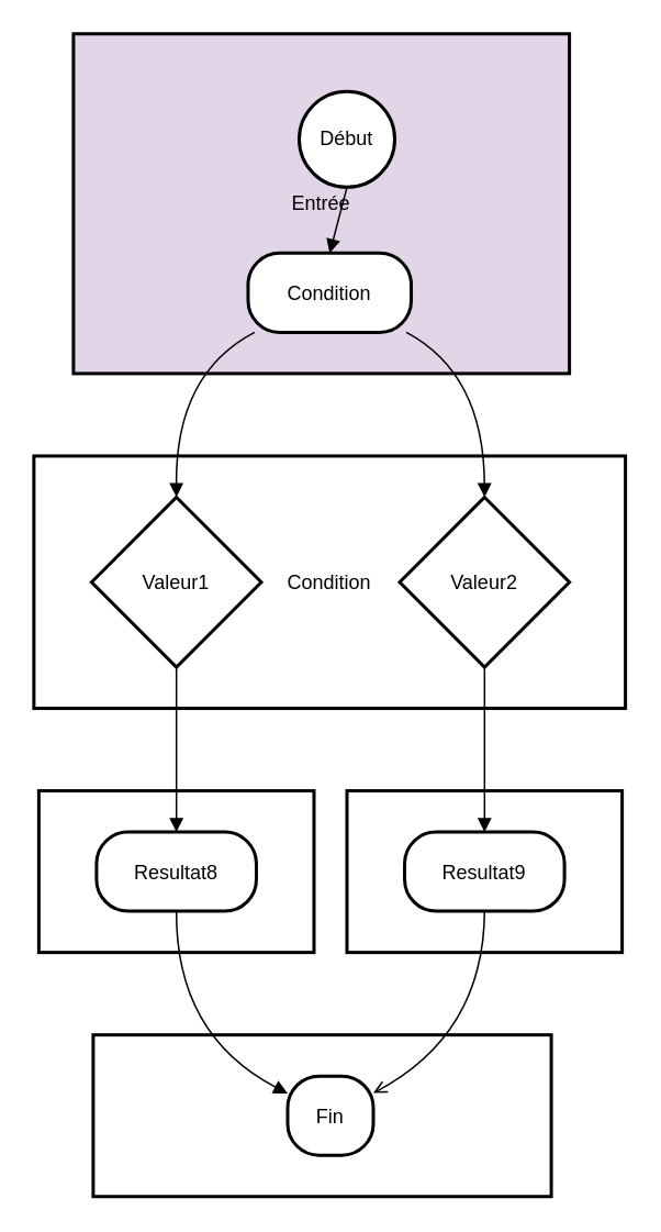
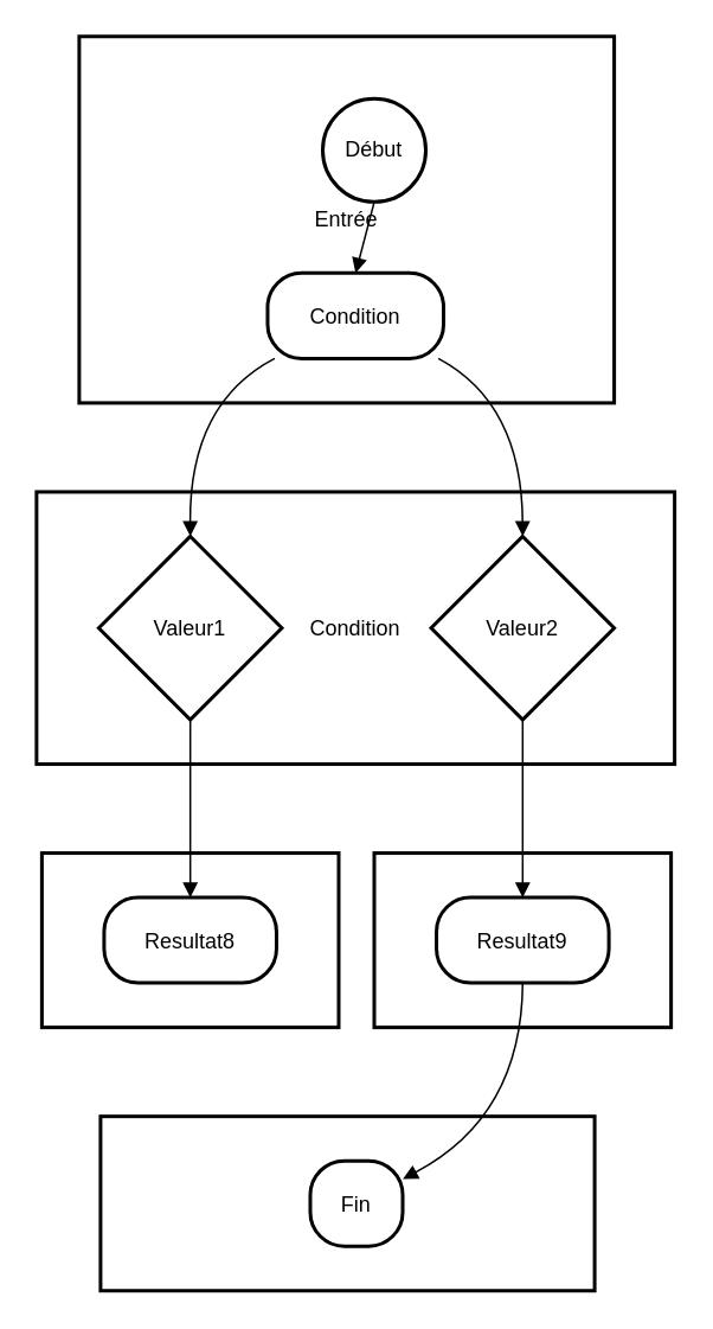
  <mxCell id="0" />
  <mxCell id="1" parent="0" />
  <mxCell id="2" value="Résultat" style="whiteSpace=wrap;strokeWidth=2;" vertex="1" parent="1"><mxGeometry x="56" y="627" width="278" height="98" as="geometry" /></mxCell>
  <mxCell id="3" value="Valeur2" style="whiteSpace=wrap;strokeWidth=2;" vertex="1" parent="1"><mxGeometry x="210" y="479" width="167" height="98" as="geometry" /></mxCell>
  <mxCell id="4" value="Valeur1" style="whiteSpace=wrap;strokeWidth=2;" vertex="1" parent="1"><mxGeometry x="23" y="479" width="167" height="98" as="geometry" /></mxCell>
  <mxCell id="5" value="Condition" style="whiteSpace=wrap;strokeWidth=2;" vertex="1" parent="1"><mxGeometry x="20" y="276" width="359" height="153" as="geometry" /></mxCell>
- <mxCell id="6" value="Entrée" style="whiteSpace=wrap;strokeWidth=2;fillColor=#e1d5e7;" vertex="1" parent="1"><mxGeometry x="44" y="20" width="301" height="206" as="geometry" /></mxCell>
+ <mxCell id="6" value="Entrée" style="whiteSpace=wrap;strokeWidth=2;" vertex="1" parent="1"><mxGeometry x="44" y="20" width="301" height="206" as="geometry" /></mxCell>
  <mxCell id="7" value="Début" style="ellipse;aspect=fixed;strokeWidth=2;whiteSpace=wrap;" vertex="1" parent="1"><mxGeometry x="181" y="55" width="58" height="58" as="geometry" /></mxCell>
  <mxCell id="8" value="Condition" style="rounded=1;arcSize=40;strokeWidth=2" vertex="1" parent="1"><mxGeometry x="150" y="153" width="99" height="48" as="geometry" /></mxCell>
  <mxCell id="9" value="Valeur1" style="rhombus;strokeWidth=2;whiteSpace=wrap;" vertex="1" parent="1"><mxGeometry x="55" y="301" width="103" height="103" as="geometry" /></mxCell>
  <mxCell id="10" value="Valeur2" style="rhombus;strokeWidth=2;whiteSpace=wrap;" vertex="1" parent="1"><mxGeometry x="242" y="301" width="103" height="103" as="geometry" /></mxCell>
  <mxCell id="11" value="Resultat8" style="rounded=1;arcSize=40;strokeWidth=2" vertex="1" parent="1"><mxGeometry x="58" y="504" width="97" height="48" as="geometry" /></mxCell>
  <mxCell id="12" value="Resultat9" style="rounded=1;arcSize=40;strokeWidth=2" vertex="1" parent="1"><mxGeometry x="245" y="504" width="97" height="48" as="geometry" /></mxCell>
  <mxCell id="13" value="Fin" style="rounded=1;arcSize=40;strokeWidth=2" vertex="1" parent="1"><mxGeometry x="174" y="652" width="52" height="48" as="geometry" /></mxCell>
  <mxCell id="14" value="" style="curved=1;startArrow=none;endArrow=block;exitX=0.49;exitY=0.99;entryX=0.5;entryY=-0.01;" edge="1" parent="1" source="7" target="8"><mxGeometry relative="1" as="geometry"><Array as="points" /></mxGeometry></mxCell>
  <mxCell id="15" value="" style="curved=1;startArrow=none;endArrow=block;exitX=0.04;exitY=1;entryX=0.5;entryY=0;" edge="1" parent="1" source="8" target="9"><mxGeometry relative="1" as="geometry"><Array as="points"><mxPoint x="106" y="226" /></Array></mxGeometry></mxCell>
  <mxCell id="16" value="" style="curved=1;startArrow=none;endArrow=block;exitX=0.97;exitY=1;entryX=0.5;entryY=0;" edge="1" parent="1" source="8" target="10"><mxGeometry relative="1" as="geometry"><Array as="points"><mxPoint x="293" y="226" /></Array></mxGeometry></mxCell>
  <mxCell id="17" value="" style="curved=1;startArrow=none;endArrow=block;exitX=0.5;exitY=1;entryX=0.5;entryY=-0.01;" edge="1" parent="1" source="9" target="11"><mxGeometry relative="1" as="geometry"><Array as="points" /></mxGeometry></mxCell>
  <mxCell id="18" value="" style="curved=1;startArrow=none;endArrow=block;exitX=0.5;exitY=1;entryX=0.5;entryY=-0.01;" edge="1" parent="1" source="10" target="12"><mxGeometry relative="1" as="geometry"><Array as="points" /></mxGeometry></mxCell>
- <mxCell id="19" value="" style="curved=1;startArrow=none;endArrow=block;exitX=0.5;exitY=1;entryX=0;entryY=0.22;" edge="1" parent="1" source="11" target="13"><mxGeometry relative="1" as="geometry"><Array as="points"><mxPoint x="106" y="627" /></Array></mxGeometry></mxCell>
- <mxCell id="20" value="" style="curved=1;startArrow=none;endArrow=open;exitX=0.5;exitY=1;entryX=0.99;entryY=0.22;" edge="1" parent="1" source="12" target="13"><mxGeometry relative="1" as="geometry"><Array as="points"><mxPoint x="293" y="627" /></Array></mxGeometry></mxCell>
+ <mxCell id="20" value="" style="curved=1;startArrow=none;endArrow=block;exitX=0.5;exitY=1;entryX=0.99;entryY=0.22;" edge="1" parent="1" source="12" target="13"><mxGeometry relative="1" as="geometry"><Array as="points"><mxPoint x="293" y="627" /></Array></mxGeometry></mxCell>
